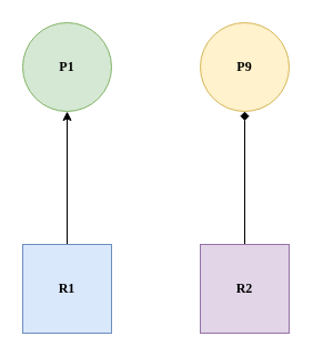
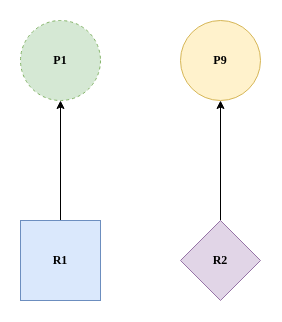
  <mxCell id="0" />
  <mxCell id="1" parent="0" />
- <mxCell id="2" value="P1" style="ellipse;whiteSpace=wrap;html=1;aspect=fixed;fillColor=#d5e8d4;strokeColor=#82b366;fontFamily=Fira Sans;fontStyle=1" vertex="1" parent="1"><mxGeometry x="20" y="20" width="80" height="80" as="geometry" /></mxCell>
+ <mxCell id="2" value="P1" style="ellipse;whiteSpace=wrap;html=1;aspect=fixed;fillColor=#d5e8d4;strokeColor=#82b366;fontFamily=Fira Sans;fontStyle=1;dashed=1;" vertex="1" parent="1"><mxGeometry x="20" y="20" width="80" height="80" as="geometry" /></mxCell>
  <mxCell id="3" value="P9" style="ellipse;whiteSpace=wrap;html=1;aspect=fixed;fillColor=#fff2cc;strokeColor=#d6b656;fontFamily=Fira Sans;fontStyle=1" vertex="1" parent="1"><mxGeometry x="180" y="20" width="80" height="80" as="geometry" /></mxCell>
  <mxCell id="4" style="edgeStyle=orthogonalEdgeStyle;rounded=0;orthogonalLoop=1;jettySize=auto;html=1;fontFamily=Fira Sans;" edge="1" parent="1" source="5" target="2"><mxGeometry relative="1" as="geometry" /></mxCell>
  <mxCell id="5" value="R1" style="whiteSpace=wrap;html=1;aspect=fixed;fillColor=#dae8fc;strokeColor=#6c8ebf;fontFamily=Fira Sans;fontStyle=1" vertex="1" parent="1"><mxGeometry x="20" y="220" width="80" height="80" as="geometry" /></mxCell>
- <mxCell id="6" style="edgeStyle=orthogonalEdgeStyle;rounded=0;orthogonalLoop=1;jettySize=auto;html=1;fontFamily=Fira Sans;endArrow=diamond;" edge="1" parent="1" source="7" target="3"><mxGeometry relative="1" as="geometry" /></mxCell>
- <mxCell id="7" value="R2" style="whiteSpace=wrap;html=1;aspect=fixed;fillColor=#e1d5e7;strokeColor=#9673a6;fontFamily=Fira Sans;fontStyle=1" vertex="1" parent="1"><mxGeometry x="180" y="220" width="80" height="80" as="geometry" /></mxCell>
+ <mxCell id="6" style="edgeStyle=orthogonalEdgeStyle;rounded=0;orthogonalLoop=1;jettySize=auto;html=1;fontFamily=Fira Sans;" edge="1" parent="1" source="7" target="3"><mxGeometry relative="1" as="geometry" /></mxCell>
+ <mxCell id="7" value="R2" style="rhombus;whiteSpace=wrap;html=1;aspect=fixed;fillColor=#e1d5e7;strokeColor=#9673a6;fontFamily=Fira Sans;fontStyle=1;" vertex="1" parent="1"><mxGeometry x="180" y="220" width="80" height="80" as="geometry" /></mxCell>
